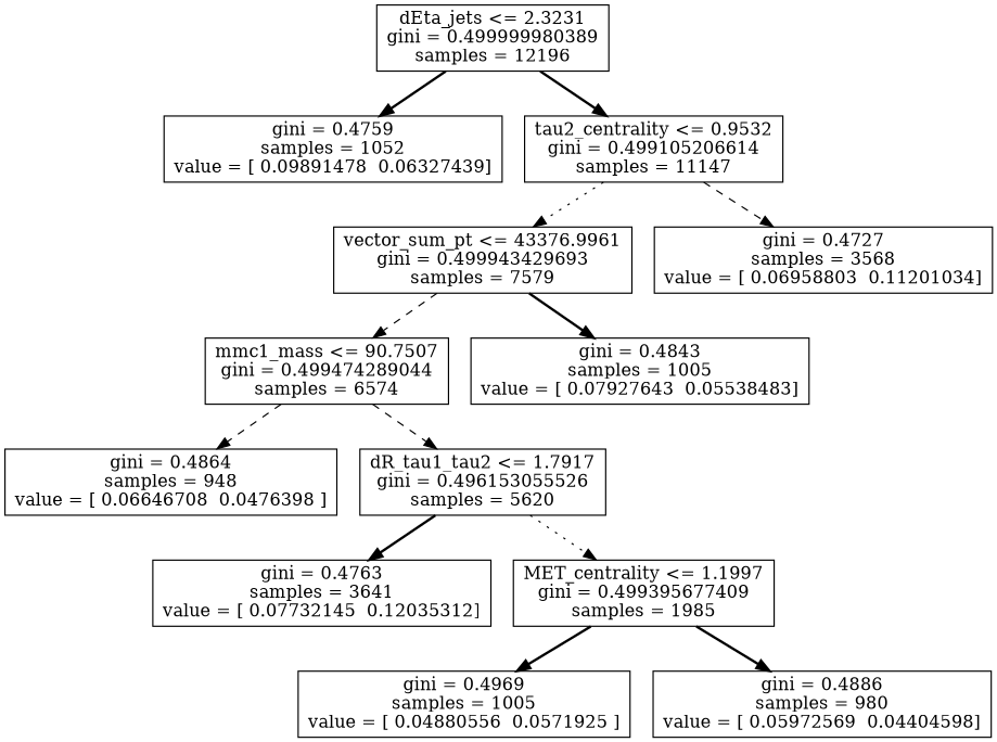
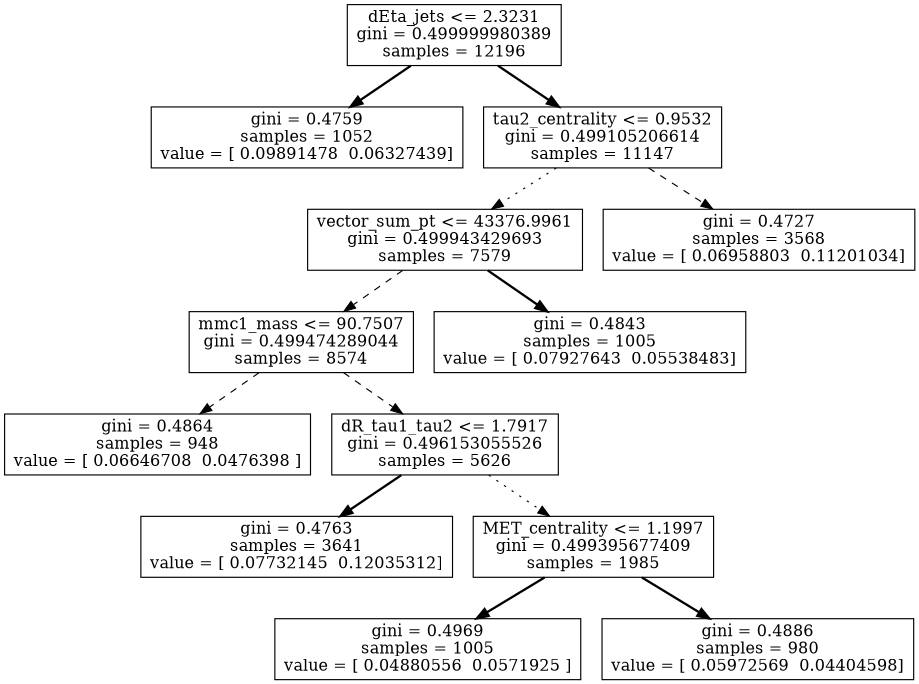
  digraph {
    node [shape=box]
    edge [style=bold]
    n1 [label="dEta_jets <= 2.3231\ngini = 0.499999980389\nsamples = 12196"]
    n2 [label="gini = 0.4759\nsamples = 1052\nvalue = [ 0.09891478  0.06327439]"]
    n3 [label="tau2_centrality <= 0.9532\ngini = 0.499105206614\nsamples = 11147"]
    n4 [label="vector_sum_pt <= 43376.9961\ngini = 0.499943429693\nsamples = 7579"]
    n5 [label="gini = 0.4727\nsamples = 3568\nvalue = [ 0.06958803  0.11201034]"]
-   n6 [label="mmc1_mass <= 90.7507\ngini = 0.499474289044\nsamples = 6574"]
+   n6 [label="mmc1_mass <= 90.7507\ngini = 0.499474289044\nsamples = 8574"]
    n7 [label="gini = 0.4843\nsamples = 1005\nvalue = [ 0.07927643  0.05538483]"]
    n8 [label="gini = 0.4864\nsamples = 948\nvalue = [ 0.06646708  0.0476398 ]"]
-   n9 [label="dR_tau1_tau2 <= 1.7917\ngini = 0.496153055526\nsamples = 5620"]
+   n9 [label="dR_tau1_tau2 <= 1.7917\ngini = 0.496153055526\nsamples = 5626"]
    n10 [label="gini = 0.4763\nsamples = 3641\nvalue = [ 0.07732145  0.12035312]"]
    n11 [label="MET_centrality <= 1.1997\ngini = 0.499395677409\nsamples = 1985"]
    n12 [label="gini = 0.4969\nsamples = 1005\nvalue = [ 0.04880556  0.0571925 ]"]
    n13 [label="gini = 0.4886\nsamples = 980\nvalue = [ 0.05972569  0.04404598]"]
    n1 -> n2
    n1 -> n3
    n3 -> n4 [style=dotted]
    n3 -> n5 [style=dashed]
    n4 -> n6 [style=dashed]
    n4 -> n7
    n6 -> n8 [style=dashed]
    n6 -> n9 [style=dashed]
    n9 -> n10
    n9 -> n11 [style=dotted]
    n11 -> n12
    n11 -> n13
  }
